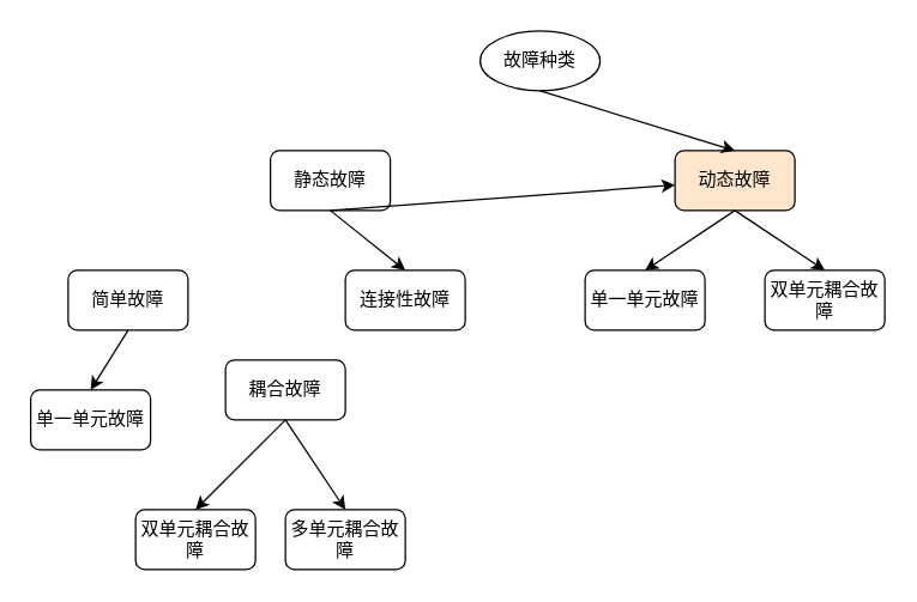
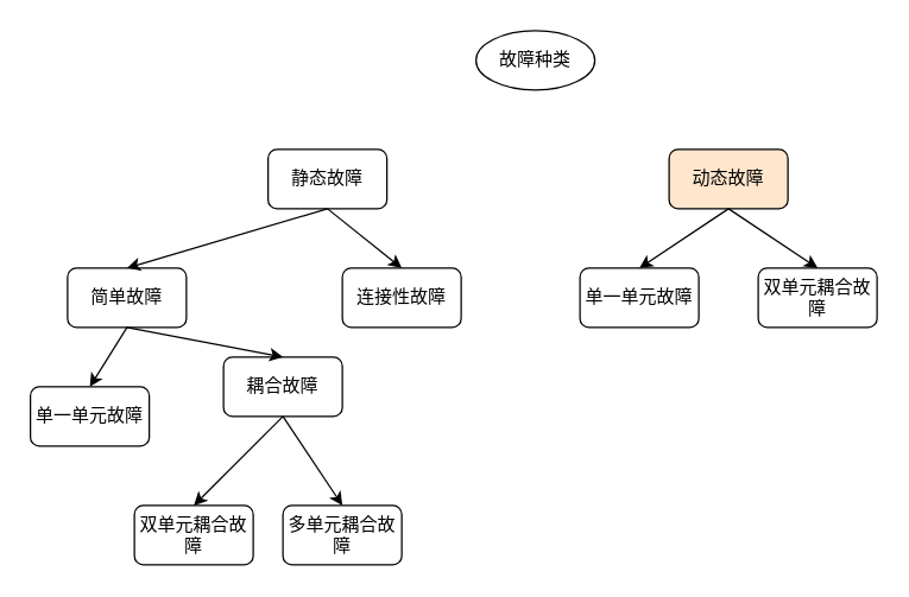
  <mxCell id="0" />
  <mxCell id="1" parent="0" />
  <mxCell id="2" value="故障种类" style="ellipse;whiteSpace=wrap;html=1;" vertex="1" parent="1"><mxGeometry x="320" y="20" width="80" height="40" as="geometry" /></mxCell>
  <mxCell id="3" value="静态故障" style="rounded=1;whiteSpace=wrap;html=1;" vertex="1" parent="1"><mxGeometry x="180" y="100" width="80" height="40" as="geometry" /></mxCell>
  <mxCell id="4" value="动态故障" style="rounded=1;whiteSpace=wrap;html=1;fillColor=#ffe6cc;" vertex="1" parent="1"><mxGeometry x="450" y="100" width="80" height="40" as="geometry" /></mxCell>
  <mxCell id="5" value="单一单元故障" style="rounded=1;whiteSpace=wrap;html=1;" vertex="1" parent="1"><mxGeometry x="390" y="180" width="80" height="40" as="geometry" /></mxCell>
  <mxCell id="6" value="双单元耦合故障" style="rounded=1;whiteSpace=wrap;html=1;" vertex="1" parent="1"><mxGeometry x="510" y="180" width="80" height="40" as="geometry" /></mxCell>
  <mxCell id="7" value="连接性故障" style="rounded=1;whiteSpace=wrap;html=1;" vertex="1" parent="1"><mxGeometry x="230" y="180" width="80" height="40" as="geometry" /></mxCell>
  <mxCell id="8" value="简单故障" style="rounded=1;whiteSpace=wrap;html=1;" vertex="1" parent="1"><mxGeometry x="45" y="180" width="80" height="40" as="geometry" /></mxCell>
  <mxCell id="9" value="多单元耦合故障" style="rounded=1;whiteSpace=wrap;html=1;" vertex="1" parent="1"><mxGeometry x="190" y="340" width="80" height="40" as="geometry" /></mxCell>
  <mxCell id="10" value="双单元耦合故障" style="rounded=1;whiteSpace=wrap;html=1;" vertex="1" parent="1"><mxGeometry x="90" y="340" width="80" height="40" as="geometry" /></mxCell>
  <mxCell id="11" value="单一单元故障" style="rounded=1;whiteSpace=wrap;html=1;" vertex="1" parent="1"><mxGeometry x="20" y="260" width="80" height="40" as="geometry" /></mxCell>
  <mxCell id="12" value="耦合故障" style="rounded=1;whiteSpace=wrap;html=1;" vertex="1" parent="1"><mxGeometry x="150" y="240" width="80" height="40" as="geometry" /></mxCell>
- <mxCell id="13" value="" style="endArrow=classic;html=1;rounded=0;exitX=0.5;exitY=1;exitDx=0;exitDy=0;entryX=0.5;entryY=0;entryDx=0;entryDy=0;" edge="1" parent="1" source="2" target="4"><mxGeometry width="50" height="50" relative="1" as="geometry"><mxPoint x="470" y="450" as="sourcePoint" /><mxPoint x="520" y="400" as="targetPoint" /></mxGeometry></mxCell>
- <mxCell id="14" value="" style="endArrow=classic;html=1;rounded=0;exitX=0.5;exitY=1;exitDx=0;exitDy=0;" edge="1" parent="1" source="3" target="4"><mxGeometry width="50" height="50" relative="1" as="geometry"><mxPoint x="450" y="430" as="sourcePoint" /><mxPoint x="500" y="380" as="targetPoint" /></mxGeometry></mxCell>
+ <mxCell id="14" value="" style="endArrow=classic;html=1;rounded=0;exitX=0.5;exitY=1;exitDx=0;exitDy=0;entryX=0.5;entryY=0;entryDx=0;entryDy=0;" edge="1" parent="1" source="3" target="8"><mxGeometry width="50" height="50" relative="1" as="geometry"><mxPoint x="450" y="430" as="sourcePoint" /><mxPoint x="500" y="380" as="targetPoint" /></mxGeometry></mxCell>
  <mxCell id="15" value="" style="endArrow=classic;html=1;rounded=0;exitX=0.5;exitY=1;exitDx=0;exitDy=0;entryX=0.5;entryY=0;entryDx=0;entryDy=0;" edge="1" parent="1" source="3" target="7"><mxGeometry width="50" height="50" relative="1" as="geometry"><mxPoint x="360" y="410" as="sourcePoint" /><mxPoint x="410" y="360" as="targetPoint" /></mxGeometry></mxCell>
  <mxCell id="16" value="" style="endArrow=classic;html=1;rounded=0;exitX=0.5;exitY=1;exitDx=0;exitDy=0;entryX=0.5;entryY=0;entryDx=0;entryDy=0;" edge="1" parent="1" source="4" target="5"><mxGeometry width="50" height="50" relative="1" as="geometry"><mxPoint x="420" y="450" as="sourcePoint" /><mxPoint x="470" y="400" as="targetPoint" /></mxGeometry></mxCell>
  <mxCell id="17" value="" style="endArrow=classic;html=1;rounded=0;exitX=0.5;exitY=1;exitDx=0;exitDy=0;entryX=0.5;entryY=0;entryDx=0;entryDy=0;" edge="1" parent="1" source="4" target="6"><mxGeometry width="50" height="50" relative="1" as="geometry"><mxPoint x="580" y="410" as="sourcePoint" /><mxPoint x="630" y="360" as="targetPoint" /></mxGeometry></mxCell>
  <mxCell id="18" value="" style="endArrow=classic;html=1;rounded=0;exitX=0.5;exitY=1;exitDx=0;exitDy=0;entryX=0.5;entryY=0;entryDx=0;entryDy=0;" edge="1" parent="1" source="8" target="11"><mxGeometry width="50" height="50" relative="1" as="geometry"><mxPoint x="70" y="510" as="sourcePoint" /><mxPoint x="120" y="460" as="targetPoint" /></mxGeometry></mxCell>
+ <mxCell id="19" value="" style="endArrow=classic;html=1;rounded=0;exitX=0.5;exitY=1;exitDx=0;exitDy=0;entryX=0.5;entryY=0;entryDx=0;entryDy=0;" edge="1" parent="1" source="8" target="12"><mxGeometry width="50" height="50" relative="1" as="geometry"><mxPoint x="110" y="510" as="sourcePoint" /><mxPoint x="160" y="460" as="targetPoint" /></mxGeometry></mxCell>
  <mxCell id="20" value="" style="endArrow=classic;html=1;rounded=0;exitX=0.5;exitY=1;exitDx=0;exitDy=0;entryX=0.5;entryY=0;entryDx=0;entryDy=0;" edge="1" parent="1" source="12" target="10"><mxGeometry width="50" height="50" relative="1" as="geometry"><mxPoint x="80" y="530" as="sourcePoint" /><mxPoint x="130" y="480" as="targetPoint" /></mxGeometry></mxCell>
  <mxCell id="21" value="" style="endArrow=classic;html=1;rounded=0;exitX=0.5;exitY=1;exitDx=0;exitDy=0;entryX=0.5;entryY=0;entryDx=0;entryDy=0;" edge="1" parent="1" source="12" target="9"><mxGeometry width="50" height="50" relative="1" as="geometry"><mxPoint x="190" y="530" as="sourcePoint" /><mxPoint x="240" y="480" as="targetPoint" /></mxGeometry></mxCell>
